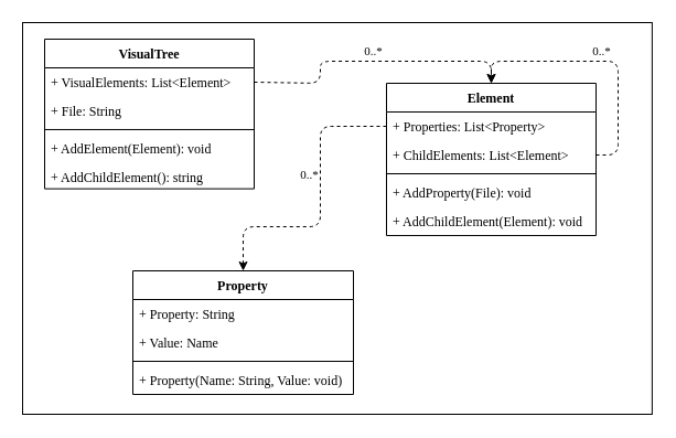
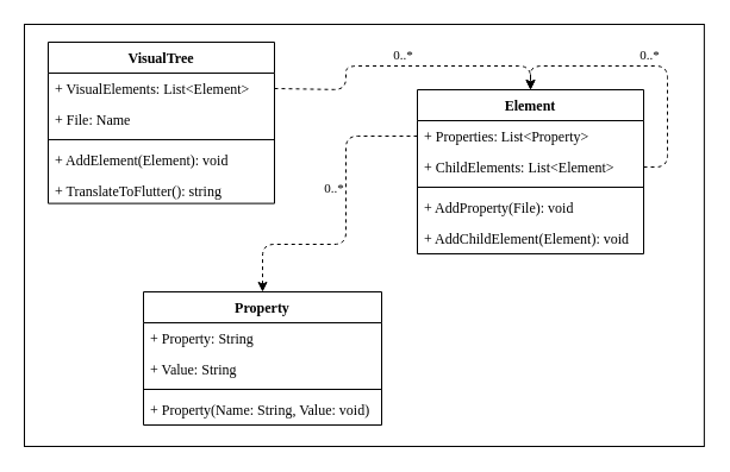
  <mxCell id="0" />
  <mxCell id="1" parent="0" />
  <mxCell id="2" value="" style="rounded=0;whiteSpace=wrap;html=1;fillColor=#ffffff;align=left;fontFamily=Times New Roman;" vertex="1" parent="1"><mxGeometry x="20" y="20" width="570.87" height="355" as="geometry" /></mxCell>
  <mxCell id="3" value="VisualTree" style="swimlane;fontStyle=1;align=center;verticalAlign=top;childLayout=stackLayout;horizontal=1;startSize=26;horizontalStack=0;resizeParent=1;resizeParentMax=0;resizeLast=0;collapsible=1;marginBottom=0;fontFamily=Times New Roman;" vertex="1" parent="1"><mxGeometry x="40" y="35" width="190" height="135.606" as="geometry" /></mxCell>
  <mxCell id="4" value="+ VisualElements: List&lt;Element&gt;&#10;" style="text;strokeColor=none;fillColor=none;align=left;verticalAlign=top;spacingLeft=4;spacingRight=4;overflow=hidden;rotatable=0;points=[[0,0.5],[1,0.5]];portConstraint=eastwest;fontFamily=Times New Roman;" vertex="1" parent="3"><mxGeometry y="26" width="190" height="25.984" as="geometry" /></mxCell>
- <mxCell id="5" value="+ File: String" style="text;strokeColor=none;fillColor=none;align=left;verticalAlign=top;spacingLeft=4;spacingRight=4;overflow=hidden;rotatable=0;points=[[0,0.5],[1,0.5]];portConstraint=eastwest;fontFamily=Times New Roman;" vertex="1" parent="3"><mxGeometry y="51.984" width="190" height="26" as="geometry" /></mxCell>
+ <mxCell id="5" value="+ File: Name" style="text;strokeColor=none;fillColor=none;align=left;verticalAlign=top;spacingLeft=4;spacingRight=4;overflow=hidden;rotatable=0;points=[[0,0.5],[1,0.5]];portConstraint=eastwest;fontFamily=Times New Roman;" vertex="1" parent="3"><mxGeometry y="51.984" width="190" height="26" as="geometry" /></mxCell>
  <mxCell id="6" value="" style="line;strokeWidth=1;fillColor=none;align=left;verticalAlign=middle;spacingTop=-1;spacingLeft=3;spacingRight=3;rotatable=0;labelPosition=right;points=[];portConstraint=eastwest;fontFamily=Times New Roman;" vertex="1" parent="3"><mxGeometry y="77.984" width="190" height="8" as="geometry" /></mxCell>
  <mxCell id="7" value="+ AddElement(Element): void" style="text;strokeColor=none;fillColor=none;align=left;verticalAlign=top;spacingLeft=4;spacingRight=4;overflow=hidden;rotatable=0;points=[[0,0.5],[1,0.5]];portConstraint=eastwest;fontFamily=Times New Roman;" vertex="1" parent="3"><mxGeometry y="85.984" width="190" height="26" as="geometry" /></mxCell>
- <mxCell id="8" value="+ AddChildElement(): string" style="text;strokeColor=none;fillColor=none;align=left;verticalAlign=top;spacingLeft=4;spacingRight=4;overflow=hidden;rotatable=0;points=[[0,0.5],[1,0.5]];portConstraint=eastwest;fontFamily=Times New Roman;" vertex="1" parent="3"><mxGeometry y="111.984" width="190" height="23.622" as="geometry" /></mxCell>
+ <mxCell id="8" value="+ TranslateToFlutter(): string" style="text;strokeColor=none;fillColor=none;align=left;verticalAlign=top;spacingLeft=4;spacingRight=4;overflow=hidden;rotatable=0;points=[[0,0.5],[1,0.5]];portConstraint=eastwest;fontFamily=Times New Roman;" vertex="1" parent="3"><mxGeometry y="111.984" width="190" height="23.622" as="geometry" /></mxCell>
  <mxCell id="9" value="Element" style="swimlane;fontStyle=1;align=center;verticalAlign=top;childLayout=stackLayout;horizontal=1;startSize=26;horizontalStack=0;resizeParent=1;resizeParentMax=0;resizeLast=0;collapsible=1;marginBottom=0;fontFamily=Times New Roman;" vertex="1" parent="1"><mxGeometry x="350" y="75" width="190" height="138" as="geometry" /></mxCell>
  <mxCell id="10" value="+ Properties: List&lt;Property&gt;" style="text;strokeColor=none;fillColor=none;align=left;verticalAlign=top;spacingLeft=4;spacingRight=4;overflow=hidden;rotatable=0;points=[[0,0.5],[1,0.5]];portConstraint=eastwest;fontFamily=Times New Roman;" vertex="1" parent="9"><mxGeometry y="26" width="190" height="26" as="geometry" /></mxCell>
  <mxCell id="11" value="+ ChildElements: List&lt;Element&gt;&#10;" style="text;strokeColor=none;fillColor=none;align=left;verticalAlign=top;spacingLeft=4;spacingRight=4;overflow=hidden;rotatable=0;points=[[0,0.5],[1,0.5]];portConstraint=eastwest;fontFamily=Times New Roman;" vertex="1" parent="9"><mxGeometry y="52" width="190" height="26" as="geometry" /></mxCell>
  <mxCell id="12" value="" style="line;strokeWidth=1;fillColor=none;align=left;verticalAlign=middle;spacingTop=-1;spacingLeft=3;spacingRight=3;rotatable=0;labelPosition=right;points=[];portConstraint=eastwest;fontFamily=Times New Roman;" vertex="1" parent="9"><mxGeometry y="78" width="190" height="8" as="geometry" /></mxCell>
  <mxCell id="13" value="+ AddProperty(File): void" style="text;strokeColor=none;fillColor=none;align=left;verticalAlign=top;spacingLeft=4;spacingRight=4;overflow=hidden;rotatable=0;points=[[0,0.5],[1,0.5]];portConstraint=eastwest;fontFamily=Times New Roman;" vertex="1" parent="9"><mxGeometry y="86" width="190" height="26" as="geometry" /></mxCell>
  <mxCell id="14" value="+ AddChildElement(Element): void" style="text;strokeColor=none;fillColor=none;align=left;verticalAlign=top;spacingLeft=4;spacingRight=4;overflow=hidden;rotatable=0;points=[[0,0.5],[1,0.5]];portConstraint=eastwest;fontFamily=Times New Roman;" vertex="1" parent="9"><mxGeometry y="112" width="190" height="26" as="geometry" /></mxCell>
  <mxCell id="15" value="0..*" style="html=1;verticalAlign=bottom;endArrow=classic;fontFamily=Times New Roman;exitX=1;exitY=0.5;exitDx=0;exitDy=0;dashed=1;endFill=1;entryX=0.5;entryY=0;entryDx=0;entryDy=0;" edge="1" parent="9" source="11" target="9"><mxGeometry width="80" relative="1" as="geometry"><mxPoint x="-110" y="-11.008" as="sourcePoint" /><mxPoint x="85" as="targetPoint" /><Array as="points"><mxPoint x="210" y="65" /><mxPoint x="210" y="-20" /><mxPoint x="95" y="-20" /></Array></mxGeometry></mxCell>
  <mxCell id="16" value="Property" style="swimlane;fontStyle=1;align=center;verticalAlign=top;childLayout=stackLayout;horizontal=1;startSize=26;horizontalStack=0;resizeParent=1;resizeParentMax=0;resizeLast=0;collapsible=1;marginBottom=0;fontFamily=Times New Roman;" vertex="1" parent="1"><mxGeometry x="120" y="245" width="200" height="112" as="geometry" /></mxCell>
  <mxCell id="17" value="+ Property: String" style="text;strokeColor=none;fillColor=none;align=left;verticalAlign=top;spacingLeft=4;spacingRight=4;overflow=hidden;rotatable=0;points=[[0,0.5],[1,0.5]];portConstraint=eastwest;fontFamily=Times New Roman;" vertex="1" parent="16"><mxGeometry y="26" width="200" height="26" as="geometry" /></mxCell>
- <mxCell id="18" value="+ Value: Name" style="text;strokeColor=none;fillColor=none;align=left;verticalAlign=top;spacingLeft=4;spacingRight=4;overflow=hidden;rotatable=0;points=[[0,0.5],[1,0.5]];portConstraint=eastwest;fontFamily=Times New Roman;" vertex="1" parent="16"><mxGeometry y="52" width="200" height="26" as="geometry" /></mxCell>
+ <mxCell id="18" value="+ Value: String" style="text;strokeColor=none;fillColor=none;align=left;verticalAlign=top;spacingLeft=4;spacingRight=4;overflow=hidden;rotatable=0;points=[[0,0.5],[1,0.5]];portConstraint=eastwest;fontFamily=Times New Roman;" vertex="1" parent="16"><mxGeometry y="52" width="200" height="26" as="geometry" /></mxCell>
  <mxCell id="19" value="" style="line;strokeWidth=1;fillColor=none;align=left;verticalAlign=middle;spacingTop=-1;spacingLeft=3;spacingRight=3;rotatable=0;labelPosition=right;points=[];portConstraint=eastwest;fontFamily=Times New Roman;" vertex="1" parent="16"><mxGeometry y="78" width="200" height="8" as="geometry" /></mxCell>
  <mxCell id="20" value="+ Property(Name: String, Value: void)" style="text;strokeColor=none;fillColor=none;align=left;verticalAlign=top;spacingLeft=4;spacingRight=4;overflow=hidden;rotatable=0;points=[[0,0.5],[1,0.5]];portConstraint=eastwest;fontFamily=Times New Roman;" vertex="1" parent="16"><mxGeometry y="86" width="200" height="26" as="geometry" /></mxCell>
  <mxCell id="21" value="0..*" style="html=1;verticalAlign=bottom;endArrow=classic;fontFamily=Times New Roman;exitX=1;exitY=0.5;exitDx=0;exitDy=0;entryX=0.5;entryY=0;entryDx=0;entryDy=0;dashed=1;endFill=1;" edge="1" parent="1" source="4" target="9"><mxGeometry width="80" relative="1" as="geometry"><mxPoint x="310" y="102.52" as="sourcePoint" /><mxPoint x="390" y="102.52" as="targetPoint" /><Array as="points"><mxPoint x="290" y="75" /><mxPoint x="290" y="55" /><mxPoint x="445" y="55" /><mxPoint x="445" y="74" /></Array></mxGeometry></mxCell>
  <mxCell id="22" value="0..*" style="html=1;verticalAlign=bottom;endArrow=classic;fontFamily=Times New Roman;exitX=0;exitY=0.5;exitDx=0;exitDy=0;entryX=0.5;entryY=0;entryDx=0;entryDy=0;dashed=1;endFill=1;" edge="1" parent="1" source="10" target="16"><mxGeometry x="-0.135" y="-10" width="80" relative="1" as="geometry"><mxPoint x="240" y="83.992" as="sourcePoint" /><mxPoint x="440" y="115" as="targetPoint" /><Array as="points"><mxPoint x="290" y="114" /><mxPoint x="290" y="205" /><mxPoint x="220" y="205" /></Array><mxPoint as="offset" /></mxGeometry></mxCell>
